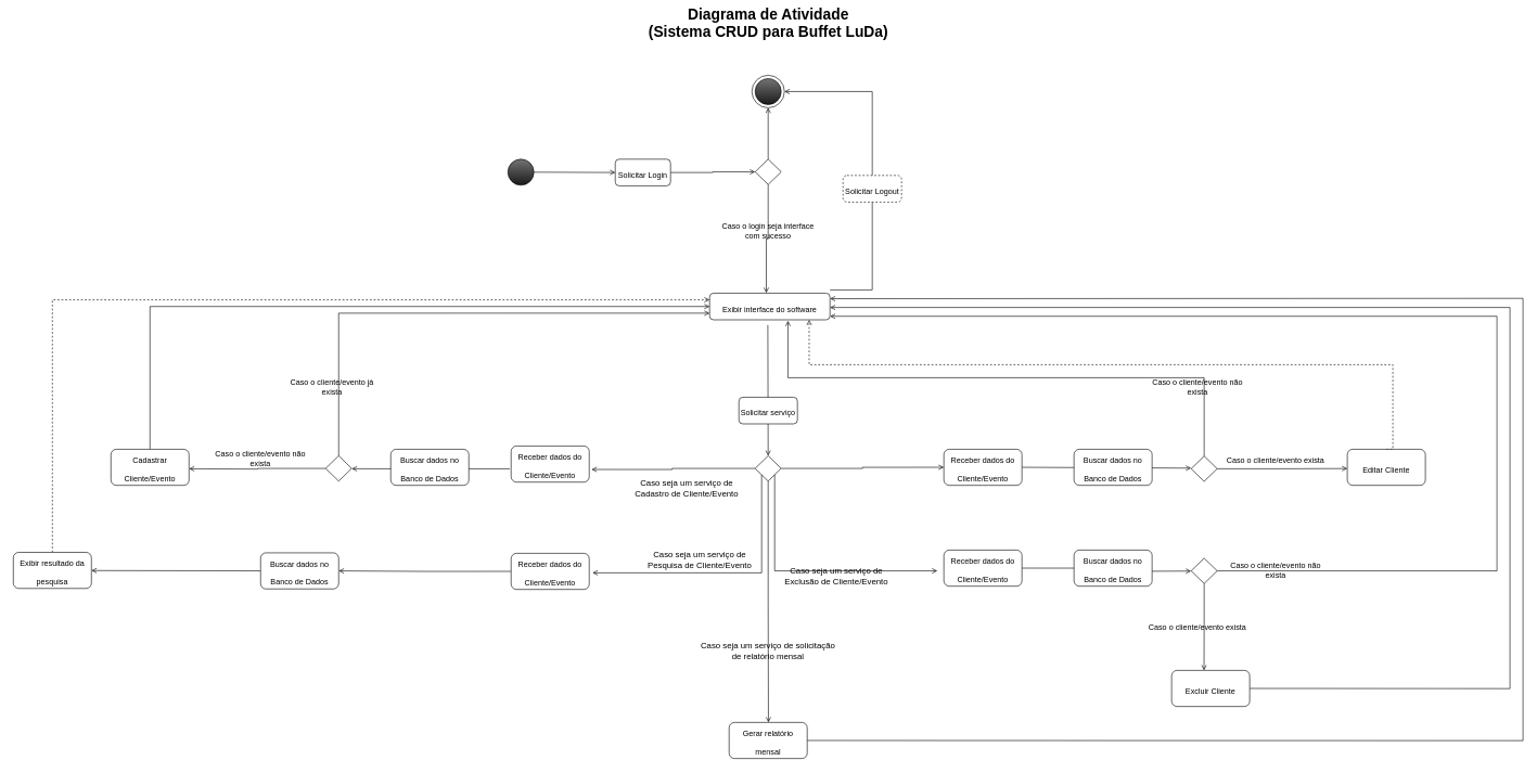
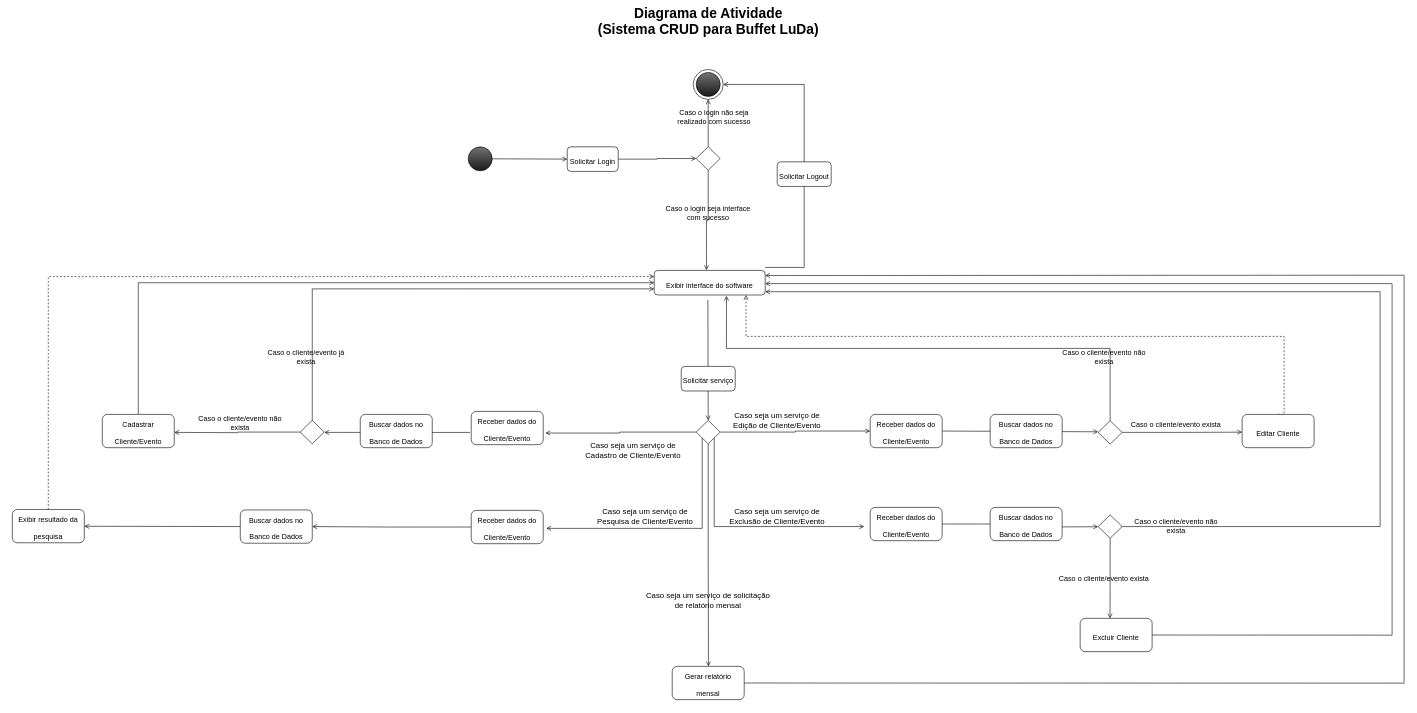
  <mxCell id="0" />
  <mxCell id="1" parent="0" />
  <mxCell id="2" style="edgeStyle=orthogonalEdgeStyle;rounded=0;orthogonalLoop=1;jettySize=auto;html=1;exitX=1;exitY=0;exitDx=0;exitDy=0;entryX=1;entryY=0.5;entryDx=0;entryDy=0;fontSize=23;endArrow=open;endFill=0;" edge="1" parent="1" target="8"><mxGeometry relative="1" as="geometry"><mxPoint x="1275" y="445" as="sourcePoint" /><Array as="points"><mxPoint x="1340" y="445" /><mxPoint x="1340" y="140" /></Array></mxGeometry></mxCell>
  <mxCell id="3" value="" style="ellipse;whiteSpace=wrap;html=1;aspect=fixed;rounded=1;fillColor=#1A1A1A;gradientColor=#737373;gradientDirection=north;" vertex="1" parent="1"><mxGeometry x="780" y="244" width="40" height="40" as="geometry" /></mxCell>
  <mxCell id="4" style="edgeStyle=orthogonalEdgeStyle;rounded=0;orthogonalLoop=1;jettySize=auto;html=1;exitX=0.5;exitY=0;exitDx=0;exitDy=0;endArrow=open;endFill=0;entryX=0.5;entryY=1;entryDx=0;entryDy=0;" edge="1" parent="1" source="6" target="8"><mxGeometry relative="1" as="geometry"><mxPoint x="1180" y="160" as="targetPoint" /></mxGeometry></mxCell>
  <mxCell id="5" style="edgeStyle=orthogonalEdgeStyle;rounded=0;orthogonalLoop=1;jettySize=auto;html=1;exitX=0.5;exitY=1;exitDx=0;exitDy=0;fontSize=23;endArrow=open;endFill=0;entryX=0.471;entryY=-0.009;entryDx=0;entryDy=0;entryPerimeter=0;" edge="1" parent="1" source="6" target="53"><mxGeometry relative="1" as="geometry"><mxPoint x="1180" y="445" as="targetPoint" /></mxGeometry></mxCell>
  <mxCell id="6" value="" style="rhombus;whiteSpace=wrap;html=1;rounded=0;fillColor=none;gradientColor=none;gradientDirection=north;" vertex="1" parent="1"><mxGeometry x="1160" y="244" width="40" height="39" as="geometry" /></mxCell>
  <mxCell id="7" value="" style="ellipse;whiteSpace=wrap;html=1;aspect=fixed;rounded=1;fillColor=#1A1A1A;gradientColor=#737373;gradientDirection=north;" vertex="1" parent="1"><mxGeometry x="1160" y="120" width="40" height="40" as="geometry" /></mxCell>
  <mxCell id="8" value="" style="ellipse;whiteSpace=wrap;html=1;aspect=fixed;rounded=0;fillColor=none;gradientColor=none;gradientDirection=north;" vertex="1" parent="1"><mxGeometry x="1155" y="115" width="50" height="50" as="geometry" /></mxCell>
  <mxCell id="9" value="Caso o login seja interface com sucesso" style="text;html=1;strokeColor=none;fillColor=none;align=center;verticalAlign=middle;whiteSpace=wrap;rounded=0;" vertex="1" parent="1"><mxGeometry x="1100" y="340" width="160" height="30" as="geometry" /></mxCell>
+ <mxCell id="10" value="Caso o login não seja realizado com sucesso" style="text;html=1;strokeColor=none;fillColor=none;align=center;verticalAlign=middle;whiteSpace=wrap;rounded=0;" vertex="1" parent="1"><mxGeometry x="1110" y="180" width="160" height="30" as="geometry" /></mxCell>
  <mxCell id="11" value="&lt;font style=&quot;font-size: 23px&quot;&gt;&lt;b&gt;Diagrama de Atividade&lt;br&gt;(Sistema CRUD para Buffet LuDa)&lt;/b&gt;&lt;/font&gt;" style="text;html=1;strokeColor=none;fillColor=none;align=center;verticalAlign=middle;whiteSpace=wrap;rounded=0;fontSize=13;" vertex="1" parent="1"><mxGeometry x="962.5" y="20" width="435" height="30" as="geometry" /></mxCell>
  <mxCell id="12" style="edgeStyle=orthogonalEdgeStyle;rounded=0;orthogonalLoop=1;jettySize=auto;html=1;exitX=0;exitY=0.5;exitDx=0;exitDy=0;fontSize=23;endArrow=open;endFill=0;entryX=1.03;entryY=0.65;entryDx=0;entryDy=0;entryPerimeter=0;" edge="1" parent="1" source="17" target="55"><mxGeometry relative="1" as="geometry"><mxPoint x="900" y="713" as="targetPoint" /></mxGeometry></mxCell>
  <mxCell id="13" style="edgeStyle=orthogonalEdgeStyle;rounded=0;orthogonalLoop=1;jettySize=auto;html=1;exitX=0;exitY=1;exitDx=0;exitDy=0;fontSize=23;endArrow=open;endFill=0;" edge="1" parent="1" source="17"><mxGeometry relative="1" as="geometry"><mxPoint x="910" y="880" as="targetPoint" /><Array as="points"><mxPoint x="1170" y="880" /></Array></mxGeometry></mxCell>
  <mxCell id="14" style="edgeStyle=orthogonalEdgeStyle;rounded=0;orthogonalLoop=1;jettySize=auto;html=1;exitX=1;exitY=0.5;exitDx=0;exitDy=0;fontSize=23;endArrow=open;endFill=0;entryX=0;entryY=0.5;entryDx=0;entryDy=0;" edge="1" parent="1" source="17" target="61"><mxGeometry relative="1" as="geometry"><mxPoint x="1400" y="719.647" as="targetPoint" /></mxGeometry></mxCell>
  <mxCell id="15" style="edgeStyle=orthogonalEdgeStyle;rounded=0;orthogonalLoop=1;jettySize=auto;html=1;exitX=1;exitY=1;exitDx=0;exitDy=0;fontSize=23;endArrow=open;endFill=0;" edge="1" parent="1" source="17"><mxGeometry relative="1" as="geometry"><mxPoint x="1440" y="877" as="targetPoint" /><Array as="points"><mxPoint x="1190" y="877" /></Array></mxGeometry></mxCell>
  <mxCell id="16" style="edgeStyle=orthogonalEdgeStyle;rounded=0;orthogonalLoop=1;jettySize=auto;html=1;exitX=0.5;exitY=1;exitDx=0;exitDy=0;fontSize=23;endArrow=open;endFill=0;" edge="1" parent="1" source="17"><mxGeometry relative="1" as="geometry"><mxPoint x="1180.412" y="1110" as="targetPoint" /></mxGeometry></mxCell>
  <mxCell id="17" value="" style="rhombus;whiteSpace=wrap;html=1;rounded=0;fillColor=none;gradientColor=none;gradientDirection=north;" vertex="1" parent="1"><mxGeometry x="1160" y="700" width="40" height="39" as="geometry" /></mxCell>
  <mxCell id="18" value="&lt;span style=&quot;font-size: 13px&quot;&gt;Caso seja um serviço de Cadastro de Cliente/Evento&lt;/span&gt;" style="text;html=1;strokeColor=none;fillColor=none;align=center;verticalAlign=middle;whiteSpace=wrap;rounded=0;" vertex="1" parent="1"><mxGeometry x="970" y="730" width="170" height="40" as="geometry" /></mxCell>
  <mxCell id="19" style="edgeStyle=orthogonalEdgeStyle;rounded=0;orthogonalLoop=1;jettySize=auto;html=1;fontSize=23;endArrow=open;endFill=0;exitX=-0.017;exitY=0.632;exitDx=0;exitDy=0;exitPerimeter=0;" edge="1" parent="1" source="55"><mxGeometry relative="1" as="geometry"><mxPoint x="540" y="720" as="targetPoint" /><mxPoint x="740" y="720" as="sourcePoint" /></mxGeometry></mxCell>
  <mxCell id="20" style="edgeStyle=orthogonalEdgeStyle;rounded=0;orthogonalLoop=1;jettySize=auto;html=1;exitX=0.5;exitY=1;exitDx=0;exitDy=0;fontSize=23;endArrow=open;endFill=0;entryX=0.5;entryY=0;entryDx=0;entryDy=0;" edge="1" parent="1" target="17"><mxGeometry relative="1" as="geometry"><mxPoint x="1179.5" y="499" as="sourcePoint" /><mxPoint x="1179.5" y="661" as="targetPoint" /></mxGeometry></mxCell>
  <mxCell id="21" style="edgeStyle=orthogonalEdgeStyle;rounded=0;orthogonalLoop=1;jettySize=auto;html=1;exitX=0;exitY=0.5;exitDx=0;exitDy=0;fontSize=23;endArrow=open;endFill=0;" edge="1" parent="1" source="23"><mxGeometry relative="1" as="geometry"><mxPoint x="290" y="720" as="targetPoint" /></mxGeometry></mxCell>
  <mxCell id="22" style="edgeStyle=orthogonalEdgeStyle;rounded=0;orthogonalLoop=1;jettySize=auto;html=1;exitX=0.5;exitY=0;exitDx=0;exitDy=0;entryX=0;entryY=0.75;entryDx=0;entryDy=0;fontSize=23;endArrow=open;endFill=0;" edge="1" parent="1" source="23" target="53"><mxGeometry relative="1" as="geometry"><mxPoint x="1085" y="486.5" as="targetPoint" /></mxGeometry></mxCell>
  <mxCell id="23" value="" style="rhombus;whiteSpace=wrap;html=1;rounded=0;fillColor=none;gradientColor=none;gradientDirection=north;" vertex="1" parent="1"><mxGeometry x="500" y="700" width="40" height="39" as="geometry" /></mxCell>
  <mxCell id="24" value="Caso o cliente/evento não exista" style="text;html=1;strokeColor=none;fillColor=none;align=center;verticalAlign=middle;whiteSpace=wrap;rounded=0;" vertex="1" parent="1"><mxGeometry x="320" y="690" width="160" height="30" as="geometry" /></mxCell>
  <mxCell id="25" style="edgeStyle=orthogonalEdgeStyle;rounded=0;orthogonalLoop=1;jettySize=auto;html=1;entryX=0;entryY=0.5;entryDx=0;entryDy=0;fontSize=23;endArrow=open;endFill=0;exitX=0.5;exitY=0;exitDx=0;exitDy=0;" edge="1" parent="1" source="57" target="53"><mxGeometry relative="1" as="geometry"><mxPoint x="245" y="670" as="sourcePoint" /><mxPoint x="1085" y="472" as="targetPoint" /></mxGeometry></mxCell>
  <mxCell id="26" value="Caso o cliente/evento já exista" style="text;html=1;strokeColor=none;fillColor=none;align=center;verticalAlign=middle;whiteSpace=wrap;rounded=0;" vertex="1" parent="1"><mxGeometry x="430" y="580" width="160" height="30" as="geometry" /></mxCell>
  <mxCell id="27" value="&lt;span style=&quot;font-size: 13px&quot;&gt;Caso seja um serviço de Pesquisa de Cliente/Evento&lt;/span&gt;" style="text;html=1;strokeColor=none;fillColor=none;align=center;verticalAlign=middle;whiteSpace=wrap;rounded=0;" vertex="1" parent="1"><mxGeometry x="990" y="840" width="170" height="40" as="geometry" /></mxCell>
  <mxCell id="28" style="edgeStyle=orthogonalEdgeStyle;rounded=0;orthogonalLoop=1;jettySize=auto;html=1;exitX=0;exitY=0.5;exitDx=0;exitDy=0;fontSize=23;endArrow=open;endFill=0;entryX=1;entryY=0.5;entryDx=0;entryDy=0;" edge="1" parent="1" source="58" target="59"><mxGeometry relative="1" as="geometry"><mxPoint x="540" y="877" as="targetPoint" /><mxPoint x="750" y="877" as="sourcePoint" /></mxGeometry></mxCell>
  <mxCell id="29" style="edgeStyle=orthogonalEdgeStyle;rounded=0;orthogonalLoop=1;jettySize=auto;html=1;exitX=0;exitY=0.5;exitDx=0;exitDy=0;fontSize=23;endArrow=open;endFill=0;" edge="1" parent="1" source="59"><mxGeometry relative="1" as="geometry"><mxPoint x="140" y="876.5" as="targetPoint" /><mxPoint x="350" y="876.5" as="sourcePoint" /></mxGeometry></mxCell>
  <mxCell id="30" style="edgeStyle=orthogonalEdgeStyle;rounded=0;orthogonalLoop=1;jettySize=auto;html=1;exitX=0.5;exitY=0;exitDx=0;exitDy=0;entryX=0;entryY=0.25;entryDx=0;entryDy=0;fontSize=23;endArrow=open;endFill=0;dashed=1;" edge="1" parent="1" source="60" target="53"><mxGeometry relative="1" as="geometry"><mxPoint x="45" y="850" as="sourcePoint" /><mxPoint x="1085" y="458.5" as="targetPoint" /></mxGeometry></mxCell>
+ <mxCell id="31" value="&lt;span style=&quot;font-size: 13px&quot;&gt;Caso seja um serviço de Edição de Cliente/Evento&lt;/span&gt;" style="text;html=1;strokeColor=none;fillColor=none;align=center;verticalAlign=middle;whiteSpace=wrap;rounded=0;" vertex="1" parent="1"><mxGeometry x="1205" y="680" width="180" height="40" as="geometry" /></mxCell>
  <mxCell id="32" value="" style="endArrow=open;html=1;rounded=0;fontSize=23;exitX=1;exitY=0.5;exitDx=0;exitDy=0;endFill=0;" edge="1" parent="1" source="61"><mxGeometry width="50" height="50" relative="1" as="geometry"><mxPoint x="1590" y="719.5" as="sourcePoint" /><mxPoint x="1830" y="719" as="targetPoint" /></mxGeometry></mxCell>
  <mxCell id="33" style="edgeStyle=orthogonalEdgeStyle;rounded=0;orthogonalLoop=1;jettySize=auto;html=1;exitX=0.5;exitY=0;exitDx=0;exitDy=0;entryX=0.651;entryY=1.036;entryDx=0;entryDy=0;fontSize=23;endArrow=open;endFill=0;entryPerimeter=0;" edge="1" parent="1" source="35" target="53"><mxGeometry relative="1" as="geometry"><mxPoint x="1210.02" y="500" as="targetPoint" /><Array as="points"><mxPoint x="1850" y="580" /><mxPoint x="1210" y="580" /></Array></mxGeometry></mxCell>
  <mxCell id="34" style="edgeStyle=orthogonalEdgeStyle;rounded=0;orthogonalLoop=1;jettySize=auto;html=1;exitX=1;exitY=0.5;exitDx=0;exitDy=0;fontSize=23;endArrow=open;endFill=0;" edge="1" parent="1" source="35"><mxGeometry relative="1" as="geometry"><mxPoint x="2070" y="719.647" as="targetPoint" /></mxGeometry></mxCell>
  <mxCell id="35" value="" style="rhombus;whiteSpace=wrap;html=1;rounded=0;fillColor=none;gradientColor=none;gradientDirection=north;" vertex="1" parent="1"><mxGeometry x="1830" y="700.5" width="40" height="39" as="geometry" /></mxCell>
  <mxCell id="36" value="Caso o cliente/evento não exista" style="text;html=1;strokeColor=none;fillColor=none;align=center;verticalAlign=middle;whiteSpace=wrap;rounded=0;" vertex="1" parent="1"><mxGeometry x="1760" y="580" width="160" height="30" as="geometry" /></mxCell>
  <mxCell id="37" value="Caso o cliente/evento exista" style="text;html=1;strokeColor=none;fillColor=none;align=center;verticalAlign=middle;whiteSpace=wrap;rounded=0;" vertex="1" parent="1"><mxGeometry x="1880" y="692.5" width="160" height="30" as="geometry" /></mxCell>
  <mxCell id="38" style="edgeStyle=orthogonalEdgeStyle;rounded=0;orthogonalLoop=1;jettySize=auto;html=1;exitX=0.5;exitY=0;exitDx=0;exitDy=0;fontSize=23;endArrow=open;endFill=0;dashed=1;" edge="1" parent="1" source="65" target="53"><mxGeometry relative="1" as="geometry"><mxPoint x="2165" y="685" as="sourcePoint" /><mxPoint x="1242.7" y="499.65" as="targetPoint" /><Array as="points"><mxPoint x="2140" y="690" /><mxPoint x="2140" y="560" /><mxPoint x="1243" y="560" /></Array></mxGeometry></mxCell>
  <mxCell id="39" style="edgeStyle=orthogonalEdgeStyle;rounded=0;orthogonalLoop=1;jettySize=auto;html=1;exitX=1;exitY=0.5;exitDx=0;exitDy=0;fontSize=23;endArrow=open;endFill=0;" edge="1" parent="1" source="62"><mxGeometry relative="1" as="geometry"><mxPoint x="1830" y="877.294" as="targetPoint" /><mxPoint x="1590" y="877" as="sourcePoint" /></mxGeometry></mxCell>
- <mxCell id="40" value="&lt;span style=&quot;font-size: 13px&quot;&gt;Caso seja um serviço de Exclusão de Cliente/Evento&lt;/span&gt;" style="text;html=1;strokeColor=none;fillColor=none;align=center;verticalAlign=middle;whiteSpace=wrap;rounded=0;" vertex="1" parent="1"><mxGeometry x="1195" y="865" width="180" height="40" as="geometry" /></mxCell>
+ <mxCell id="40" value="&lt;span style=&quot;font-size: 13px&quot;&gt;Caso seja um serviço de Exclusão de Cliente/Evento&lt;/span&gt;" style="text;html=1;strokeColor=none;fillColor=none;align=center;verticalAlign=middle;whiteSpace=wrap;rounded=0;" vertex="1" parent="1"><mxGeometry x="1205" y="840" width="180" height="40" as="geometry" /></mxCell>
  <mxCell id="41" style="edgeStyle=orthogonalEdgeStyle;rounded=0;orthogonalLoop=1;jettySize=auto;html=1;exitX=1;exitY=0.5;exitDx=0;exitDy=0;entryX=1;entryY=0.75;entryDx=0;entryDy=0;fontSize=23;endArrow=open;endFill=0;" edge="1" parent="1" source="43"><mxGeometry relative="1" as="geometry"><mxPoint x="1275" y="485.5" as="targetPoint" /><Array as="points"><mxPoint x="2300" y="877" /><mxPoint x="2300" y="486" /></Array></mxGeometry></mxCell>
  <mxCell id="42" style="edgeStyle=orthogonalEdgeStyle;rounded=0;orthogonalLoop=1;jettySize=auto;html=1;exitX=0.5;exitY=1;exitDx=0;exitDy=0;fontSize=23;endArrow=open;endFill=0;" edge="1" parent="1" source="43"><mxGeometry relative="1" as="geometry"><mxPoint x="1849.824" y="1030" as="targetPoint" /></mxGeometry></mxCell>
  <mxCell id="43" value="" style="rhombus;whiteSpace=wrap;html=1;rounded=0;fillColor=none;gradientColor=none;gradientDirection=north;" vertex="1" parent="1"><mxGeometry x="1830" y="857.5" width="40" height="39" as="geometry" /></mxCell>
  <mxCell id="44" value="Caso o cliente/evento não exista" style="text;html=1;strokeColor=none;fillColor=none;align=center;verticalAlign=middle;whiteSpace=wrap;rounded=0;" vertex="1" parent="1"><mxGeometry x="1880" y="862" width="160" height="30" as="geometry" /></mxCell>
  <mxCell id="45" value="Caso o cliente/evento exista" style="text;html=1;strokeColor=none;fillColor=none;align=center;verticalAlign=middle;whiteSpace=wrap;rounded=0;" vertex="1" parent="1"><mxGeometry x="1760" y="950" width="160" height="30" as="geometry" /></mxCell>
  <mxCell id="46" value="" style="endArrow=open;html=1;rounded=0;fontSize=23;exitX=1;exitY=0.5;exitDx=0;exitDy=0;entryX=1;entryY=0.5;entryDx=0;entryDy=0;endFill=0;" edge="1" parent="1" source="66"><mxGeometry width="50" height="50" relative="1" as="geometry"><mxPoint x="1947.47" y="1058.467" as="sourcePoint" /><mxPoint x="1275" y="472" as="targetPoint" /><Array as="points"><mxPoint x="2320" y="1058" /><mxPoint x="2320" y="472" /></Array></mxGeometry></mxCell>
  <mxCell id="47" value="&lt;span style=&quot;font-size: 13px&quot;&gt;Caso seja um serviço de solicitação de relatório mensal&lt;/span&gt;" style="text;html=1;strokeColor=none;fillColor=none;align=center;verticalAlign=middle;whiteSpace=wrap;rounded=0;" vertex="1" parent="1"><mxGeometry x="1075" y="980" width="210" height="40" as="geometry" /></mxCell>
  <mxCell id="48" value="" style="endArrow=open;html=1;rounded=0;fontSize=23;exitX=1;exitY=0.5;exitDx=0;exitDy=0;entryX=1;entryY=0.25;entryDx=0;entryDy=0;endFill=0;" edge="1" parent="1" source="67"><mxGeometry width="50" height="50" relative="1" as="geometry"><mxPoint x="1275.76" y="1144.371" as="sourcePoint" /><mxPoint x="1275" y="458.5" as="targetPoint" /><Array as="points"><mxPoint x="2340" y="1138" /><mxPoint x="2340" y="458" /></Array></mxGeometry></mxCell>
  <mxCell id="49" style="edgeStyle=orthogonalEdgeStyle;rounded=0;orthogonalLoop=1;jettySize=auto;html=1;exitX=1;exitY=0.5;exitDx=0;exitDy=0;entryX=0;entryY=0.5;entryDx=0;entryDy=0;fontSize=12;endArrow=open;endFill=0;" edge="1" parent="1" source="50" target="6"><mxGeometry relative="1" as="geometry" /></mxCell>
  <mxCell id="50" value="&lt;font style=&quot;font-size: 12px&quot;&gt;Solicitar Login&lt;/font&gt;" style="rounded=1;whiteSpace=wrap;html=1;fontSize=23;fillColor=default;gradientColor=none;gradientDirection=north;" vertex="1" parent="1"><mxGeometry x="945" y="244" width="85" height="41" as="geometry" /></mxCell>
  <mxCell id="51" style="edgeStyle=orthogonalEdgeStyle;rounded=0;orthogonalLoop=1;jettySize=auto;html=1;exitX=1;exitY=0.5;exitDx=0;exitDy=0;endArrow=open;endFill=0;entryX=0;entryY=0.5;entryDx=0;entryDy=0;" edge="1" parent="1" target="50"><mxGeometry relative="1" as="geometry"><mxPoint x="1160" y="264" as="targetPoint" /><mxPoint x="820" y="264" as="sourcePoint" /></mxGeometry></mxCell>
- <mxCell id="52" value="&lt;font style=&quot;font-size: 12px&quot;&gt;Solicitar Logout&lt;/font&gt;" style="rounded=1;whiteSpace=wrap;html=1;fontSize=23;fillColor=default;gradientColor=none;gradientDirection=north;dashed=1;" vertex="1" parent="1"><mxGeometry x="1295" y="269" width="90" height="41" as="geometry" /></mxCell>
+ <mxCell id="52" value="&lt;font style=&quot;font-size: 12px&quot;&gt;Solicitar Logout&lt;/font&gt;" style="rounded=1;whiteSpace=wrap;html=1;fontSize=23;fillColor=default;gradientColor=none;gradientDirection=north;" vertex="1" parent="1"><mxGeometry x="1295" y="269" width="90" height="41" as="geometry" /></mxCell>
  <mxCell id="53" value="&lt;font style=&quot;font-size: 12px&quot;&gt;Exibir interface do software&lt;/font&gt;" style="rounded=1;whiteSpace=wrap;html=1;fontSize=23;fillColor=default;gradientColor=none;gradientDirection=north;" vertex="1" parent="1"><mxGeometry x="1090" y="450" width="185" height="41" as="geometry" /></mxCell>
  <mxCell id="54" value="&lt;font style=&quot;font-size: 12px&quot;&gt;Solicitar serviço&lt;/font&gt;" style="rounded=1;whiteSpace=wrap;html=1;fontSize=23;fillColor=default;gradientColor=none;gradientDirection=north;" vertex="1" parent="1"><mxGeometry x="1135" y="610" width="90" height="41" as="geometry" /></mxCell>
  <mxCell id="55" value="&lt;font style=&quot;font-size: 12px&quot;&gt;Receber dados do Cliente/Evento&lt;/font&gt;" style="rounded=1;whiteSpace=wrap;html=1;fontSize=23;fillColor=default;gradientColor=none;gradientDirection=north;" vertex="1" parent="1"><mxGeometry x="785" y="685" width="120" height="55.5" as="geometry" /></mxCell>
  <mxCell id="56" value="&lt;span style=&quot;font-size: 12px&quot;&gt;Buscar dados no Banco de Dados&lt;/span&gt;" style="rounded=1;whiteSpace=wrap;html=1;fontSize=23;fillColor=default;gradientColor=none;gradientDirection=north;" vertex="1" parent="1"><mxGeometry x="600" y="690" width="120" height="55.5" as="geometry" /></mxCell>
  <mxCell id="57" value="&lt;span style=&quot;font-size: 12px&quot;&gt;Cadastrar Cliente/Evento&lt;/span&gt;" style="rounded=1;whiteSpace=wrap;html=1;fontSize=23;fillColor=default;gradientColor=none;gradientDirection=north;" vertex="1" parent="1"><mxGeometry x="170" y="690" width="120" height="55.5" as="geometry" /></mxCell>
  <mxCell id="58" value="&lt;font style=&quot;font-size: 12px&quot;&gt;Receber dados do Cliente/Evento&lt;/font&gt;" style="rounded=1;whiteSpace=wrap;html=1;fontSize=23;fillColor=default;gradientColor=none;gradientDirection=north;" vertex="1" parent="1"><mxGeometry x="785" y="850" width="120" height="55.5" as="geometry" /></mxCell>
  <mxCell id="59" value="&lt;span style=&quot;font-size: 12px&quot;&gt;Buscar dados no Banco de Dados&lt;/span&gt;" style="rounded=1;whiteSpace=wrap;html=1;fontSize=23;fillColor=default;gradientColor=none;gradientDirection=north;" vertex="1" parent="1"><mxGeometry x="400" y="849.25" width="120" height="55.5" as="geometry" /></mxCell>
  <mxCell id="60" value="&lt;span style=&quot;font-size: 12px&quot;&gt;Exibir resultado da pesquisa&lt;/span&gt;" style="rounded=1;whiteSpace=wrap;html=1;fontSize=23;fillColor=default;gradientColor=none;gradientDirection=north;" vertex="1" parent="1"><mxGeometry x="20" y="848.5" width="120" height="55.5" as="geometry" /></mxCell>
  <mxCell id="61" value="&lt;font style=&quot;font-size: 12px&quot;&gt;Receber dados do Cliente/Evento&lt;/font&gt;" style="rounded=1;whiteSpace=wrap;html=1;fontSize=23;fillColor=default;gradientColor=none;gradientDirection=north;" vertex="1" parent="1"><mxGeometry x="1450" y="690" width="120" height="55.5" as="geometry" /></mxCell>
  <mxCell id="62" value="&lt;font style=&quot;font-size: 12px&quot;&gt;Receber dados do Cliente/Evento&lt;/font&gt;" style="rounded=1;whiteSpace=wrap;html=1;fontSize=23;fillColor=default;gradientColor=none;gradientDirection=north;" vertex="1" parent="1"><mxGeometry x="1450" y="845" width="120" height="55.5" as="geometry" /></mxCell>
  <mxCell id="63" value="&lt;span style=&quot;font-size: 12px&quot;&gt;Buscar dados no Banco de Dados&lt;/span&gt;" style="rounded=1;whiteSpace=wrap;html=1;fontSize=23;fillColor=default;gradientColor=none;gradientDirection=north;" vertex="1" parent="1"><mxGeometry x="1650" y="845" width="120" height="55.5" as="geometry" /></mxCell>
  <mxCell id="64" value="&lt;span style=&quot;font-size: 12px&quot;&gt;Buscar dados no Banco de Dados&lt;/span&gt;" style="rounded=1;whiteSpace=wrap;html=1;fontSize=23;fillColor=default;gradientColor=none;gradientDirection=north;" vertex="1" parent="1"><mxGeometry x="1650" y="690" width="120" height="55.5" as="geometry" /></mxCell>
  <mxCell id="65" value="&lt;span style=&quot;font-size: 12px&quot;&gt;Editar Cliente&lt;/span&gt;" style="rounded=1;whiteSpace=wrap;html=1;fontSize=23;fillColor=default;gradientColor=none;gradientDirection=north;" vertex="1" parent="1"><mxGeometry x="2070" y="690" width="120" height="55.5" as="geometry" /></mxCell>
  <mxCell id="66" value="&lt;span style=&quot;font-size: 12px&quot;&gt;Excluir Cliente&lt;/span&gt;" style="rounded=1;whiteSpace=wrap;html=1;fontSize=23;fillColor=default;gradientColor=none;gradientDirection=north;" vertex="1" parent="1"><mxGeometry x="1800" y="1030" width="120" height="55.5" as="geometry" /></mxCell>
  <mxCell id="67" value="&lt;span style=&quot;font-size: 12px&quot;&gt;Gerar relatório mensal&lt;/span&gt;" style="rounded=1;whiteSpace=wrap;html=1;fontSize=23;fillColor=default;gradientColor=none;gradientDirection=north;" vertex="1" parent="1"><mxGeometry x="1120" y="1110" width="120" height="55.5" as="geometry" /></mxCell>
